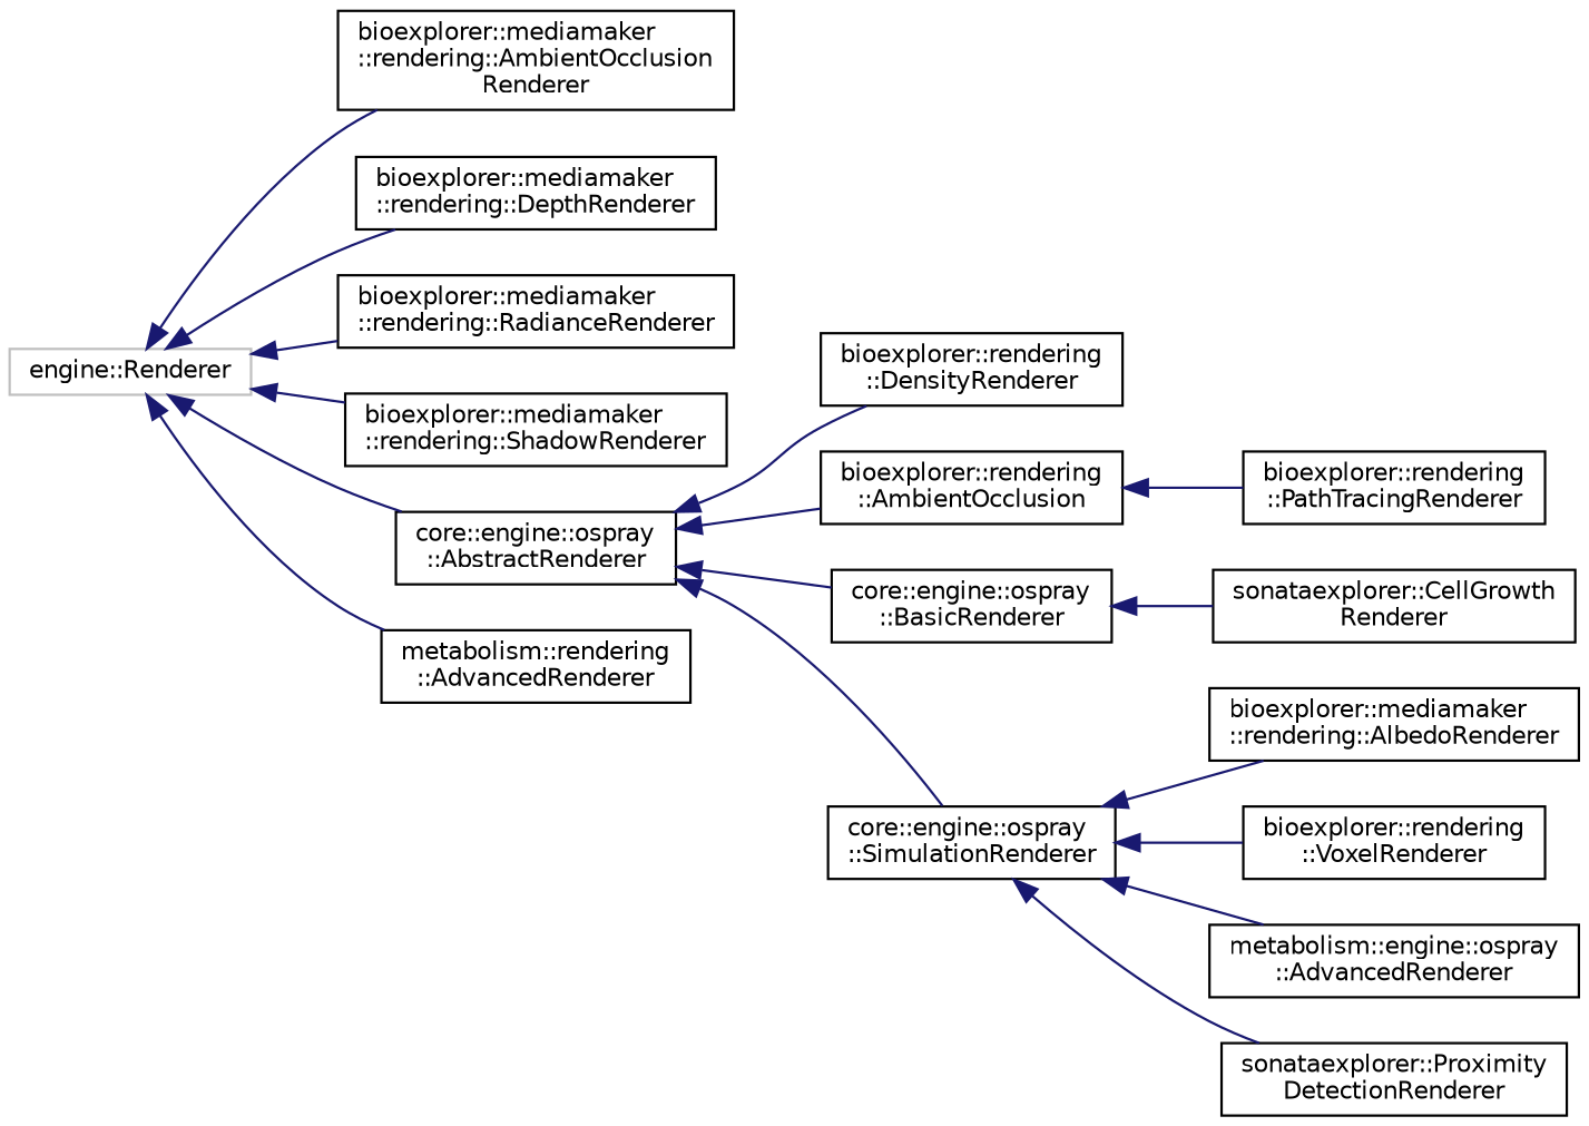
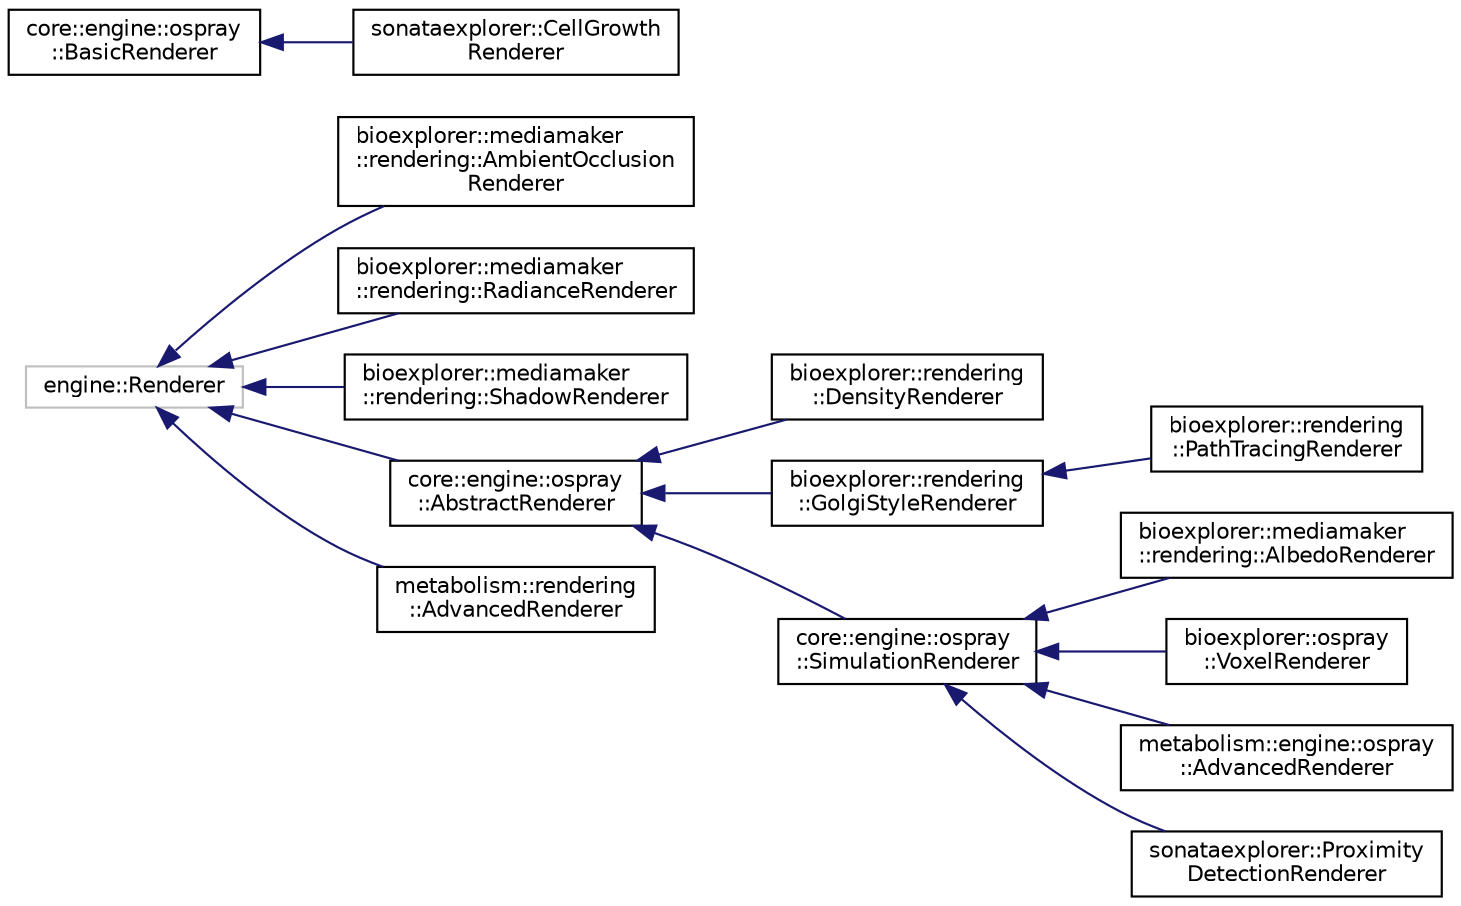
  digraph {
    fontname="DejaVu Sans"
    rankdir=LR
    node [color=black fillcolor=white fontname="DejaVu Sans" fontsize=10 shape=record style=filled]
    edge [color=midnightblue dir=back fontname="DejaVu Sans" fontsize=10 labelfontname=Helvetica labelfontsize=10 style=solid]
    n1 [color=grey75 height=0.2 label="engine::Renderer" width=0.4]
    n2 [height=0.2 label="bioexplorer::mediamaker\l::rendering::AmbientOcclusion\lRenderer" width=0.4]
-   n3 [height=0.2 label="bioexplorer::mediamaker\l::rendering::DepthRenderer" width=0.4]
    n4 [height=0.2 label="bioexplorer::mediamaker\l::rendering::RadianceRenderer" width=0.4]
    n5 [height=0.2 label="bioexplorer::mediamaker\l::rendering::ShadowRenderer" width=0.4]
    n6 [height=0.2 label="core::engine::ospray\l::AbstractRenderer" width=0.4]
    n7 [height=0.2 label="metabolism::rendering\l::AdvancedRenderer" width=0.4]
    n8 [height=0.2 label="bioexplorer::rendering\l::DensityRenderer" width=0.4]
-   n9 [height=0.2 label="bioexplorer::rendering\l::AmbientOcclusion" width=0.4]
+   n9 [height=0.2 label="bioexplorer::rendering\l::GolgiStyleRenderer" width=0.4]
    n10 [height=0.2 label="core::engine::ospray\l::BasicRenderer" width=0.4]
    n11 [height=0.2 label="core::engine::ospray\l::SimulationRenderer" width=0.4]
    n12 [height=0.2 label="bioexplorer::rendering\l::PathTracingRenderer" width=0.4]
    n13 [height=0.2 label="sonataexplorer::CellGrowth\lRenderer" width=0.4]
    n14 [height=0.2 label="bioexplorer::mediamaker\l::rendering::AlbedoRenderer" width=0.4]
-   n15 [height=0.2 label="bioexplorer::rendering\l::VoxelRenderer" width=0.4]
+   n15 [height=0.2 label="bioexplorer::ospray\l::VoxelRenderer" width=0.4]
    n16 [height=0.2 label="metabolism::engine::ospray\l::AdvancedRenderer" width=0.4]
    n17 [height=0.2 label="sonataexplorer::Proximity\lDetectionRenderer" width=0.4]
    n1 -> n2
-   n1 -> n3
    n1 -> n4
    n1 -> n5
    n1 -> n6
    n1 -> n7
    n6 -> n8
    n6 -> n9
-   n6 -> n10
    n6 -> n11
    n9 -> n12
    n10 -> n13
    n11 -> n14
    n11 -> n15
    n11 -> n16
    n11 -> n17
  }
